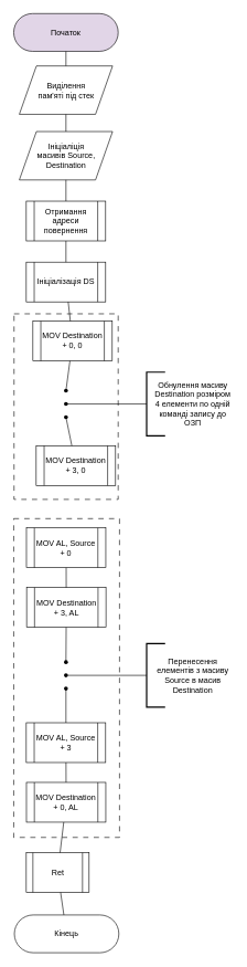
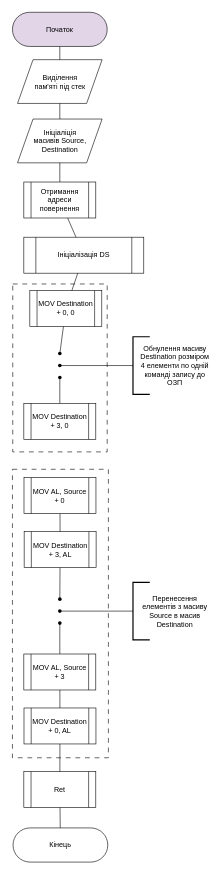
  <mxCell id="0" />
  <mxCell id="1" parent="0" />
  <mxCell id="2" value="Початок" style="rounded=1;whiteSpace=wrap;html=1;arcSize=50;fillColor=#e1d5e7;" parent="1" vertex="1"><mxGeometry x="20" y="20" width="158" height="57" as="geometry" /></mxCell>
  <mxCell id="3" value="Кінець" style="rounded=1;whiteSpace=wrap;html=1;arcSize=50;" parent="1" vertex="1"><mxGeometry x="21" y="1380" width="158" height="57" as="geometry" /></mxCell>
  <mxCell id="4" value="&lt;div&gt;Виділення&lt;/div&gt;&lt;div&gt;пам'яті під стек&lt;/div&gt;" style="shape=parallelogram;perimeter=parallelogramPerimeter;whiteSpace=wrap;html=1;fixedSize=1;size=25.8;" parent="1" vertex="1"><mxGeometry x="28.5" y="99" width="141" height="73" as="geometry" /></mxCell>
  <mxCell id="5" value="&lt;div&gt;Ініціаліція&lt;/div&gt;&lt;div&gt;масивів Source, Destination&lt;/div&gt;" style="shape=parallelogram;perimeter=parallelogramPerimeter;whiteSpace=wrap;html=1;fixedSize=1;size=25.8;" parent="1" vertex="1"><mxGeometry x="28.5" y="198" width="141" height="73" as="geometry" /></mxCell>
  <mxCell id="6" value="" style="endArrow=none;html=1;rounded=0;" parent="1" source="5" target="4" edge="1"><mxGeometry width="50" height="50" relative="1" as="geometry"><mxPoint x="111" y="256" as="sourcePoint" /><mxPoint x="161" y="206" as="targetPoint" /></mxGeometry></mxCell>
  <mxCell id="7" value="" style="endArrow=none;html=1;rounded=0;" parent="1" source="4" target="2" edge="1"><mxGeometry width="50" height="50" relative="1" as="geometry"><mxPoint x="109" y="208" as="sourcePoint" /><mxPoint x="109" y="182" as="targetPoint" /></mxGeometry></mxCell>
- <mxCell id="8" value="Ret" style="shape=process;whiteSpace=wrap;html=1;backgroundOutline=1;" parent="1" vertex="1"><mxGeometry x="39" y="1286" width="95" height="60" as="geometry" /></mxCell>
+ <mxCell id="8" value="Ret" style="shape=process;whiteSpace=wrap;html=1;backgroundOutline=1;" parent="1" vertex="1"><mxGeometry x="39" y="1286" width="120" height="60" as="geometry" /></mxCell>
  <mxCell id="9" value="" style="endArrow=none;html=1;rounded=0;" parent="1" source="3" target="8" edge="1"><mxGeometry width="50" height="50" relative="1" as="geometry"><mxPoint x="149" y="1288" as="sourcePoint" /><mxPoint x="199" y="1238" as="targetPoint" /></mxGeometry></mxCell>
  <mxCell id="10" value="Отримання адреси повернення" style="shape=process;whiteSpace=wrap;html=1;backgroundOutline=1;" parent="1" vertex="1"><mxGeometry x="39" y="303" width="120" height="60" as="geometry" /></mxCell>
  <mxCell id="11" value="" style="endArrow=none;html=1;rounded=0;" parent="1" source="10" target="5" edge="1"><mxGeometry width="50" height="50" relative="1" as="geometry"><mxPoint x="147" y="430" as="sourcePoint" /><mxPoint x="197" y="380" as="targetPoint" /></mxGeometry></mxCell>
- <mxCell id="12" value="Ініціалізація DS" style="shape=process;whiteSpace=wrap;html=1;backgroundOutline=1;" parent="1" vertex="1"><mxGeometry x="39" y="395" width="120" height="60" as="geometry" /></mxCell>
+ <mxCell id="12" value="Ініціалізація DS" style="shape=process;whiteSpace=wrap;html=1;backgroundOutline=1;" parent="1" vertex="1"><mxGeometry x="39" y="395" width="200" height="60" as="geometry" /></mxCell>
  <mxCell id="13" value="" style="endArrow=none;html=1;rounded=0;" parent="1" source="12" target="10" edge="1"><mxGeometry width="50" height="50" relative="1" as="geometry"><mxPoint x="147" y="430" as="sourcePoint" /><mxPoint x="197" y="380" as="targetPoint" /></mxGeometry></mxCell>
  <mxCell id="14" value="" style="rounded=0;whiteSpace=wrap;html=1;fillStyle=auto;fillColor=none;dashed=1;dashPattern=8 8;" parent="1" vertex="1"><mxGeometry x="20.5" y="473" width="157.5" height="280" as="geometry" /></mxCell>
  <mxCell id="15" value="" style="strokeWidth=2;html=1;shape=mxgraph.flowchart.annotation_1;align=left;pointerEvents=1;" parent="1" vertex="1"><mxGeometry x="221" y="561" width="28" height="96" as="geometry" /></mxCell>
  <mxCell id="16" value="" style="endArrow=none;html=1;rounded=0;entryX=0;entryY=0.5;entryDx=0;entryDy=0;entryPerimeter=0;" parent="1" source="20" target="15" edge="1"><mxGeometry width="50" height="50" relative="1" as="geometry"><mxPoint x="135" y="611" as="sourcePoint" /><mxPoint x="271" y="613" as="targetPoint" /></mxGeometry></mxCell>
  <mxCell id="17" value="MOV Destination + 0, 0" style="shape=process;whiteSpace=wrap;html=1;backgroundOutline=1;" parent="1" vertex="1"><mxGeometry x="49" y="484" width="120" height="60" as="geometry" /></mxCell>
  <mxCell id="18" value="" style="endArrow=none;html=1;rounded=0;" parent="1" source="17" target="12" edge="1"><mxGeometry width="50" height="50" relative="1" as="geometry"><mxPoint x="172" y="530" as="sourcePoint" /><mxPoint x="222" y="480" as="targetPoint" /></mxGeometry></mxCell>
- <mxCell id="19" value="MOV Destination + 3, 0" style="shape=process;whiteSpace=wrap;html=1;backgroundOutline=1;" parent="1" vertex="1"><mxGeometry x="54" y="672" width="120" height="60" as="geometry" /></mxCell>
+ <mxCell id="19" value="MOV Destination + 3, 0" style="shape=process;whiteSpace=wrap;html=1;backgroundOutline=1;" parent="1" vertex="1"><mxGeometry x="39" y="672" width="120" height="60" as="geometry" /></mxCell>
  <mxCell id="20" value="" style="shape=waypoint;sketch=0;fillStyle=solid;size=6;pointerEvents=1;points=[];fillColor=none;resizable=0;rotatable=0;perimeter=centerPerimeter;snapToPoint=1;" parent="1" vertex="1"><mxGeometry x="89" y="599" width="20" height="20" as="geometry" /></mxCell>
  <mxCell id="21" value="" style="shape=waypoint;sketch=0;fillStyle=solid;size=6;pointerEvents=1;points=[];fillColor=none;resizable=0;rotatable=0;perimeter=centerPerimeter;snapToPoint=1;" parent="1" vertex="1"><mxGeometry x="89" y="619" width="20" height="20" as="geometry" /></mxCell>
  <mxCell id="22" value="" style="shape=waypoint;sketch=0;fillStyle=solid;size=6;pointerEvents=1;points=[];fillColor=none;resizable=0;rotatable=0;perimeter=centerPerimeter;snapToPoint=1;" parent="1" vertex="1"><mxGeometry x="89" y="579" width="20" height="20" as="geometry" /></mxCell>
  <mxCell id="23" value="" style="endArrow=none;html=1;rounded=0;entryX=0.817;entryY=0.617;entryDx=0;entryDy=0;entryPerimeter=0;" parent="1" source="19" target="21" edge="1"><mxGeometry width="50" height="50" relative="1" as="geometry"><mxPoint x="122" y="652" as="sourcePoint" /><mxPoint x="172" y="602" as="targetPoint" /></mxGeometry></mxCell>
  <mxCell id="24" value="" style="endArrow=none;html=1;rounded=0;" parent="1" source="22" target="17" edge="1"><mxGeometry width="50" height="50" relative="1" as="geometry"><mxPoint x="109" y="682" as="sourcePoint" /><mxPoint x="109" y="639" as="targetPoint" /></mxGeometry></mxCell>
  <mxCell id="25" value="Обнулення масиву Destination розміром 4 елементи по одній команді запису до ОЗП" style="rounded=0;whiteSpace=wrap;html=1;strokeColor=none;" parent="1" vertex="1"><mxGeometry x="231" y="569.5" width="120" height="79" as="geometry" /></mxCell>
  <mxCell id="26" value="MOV AL, Source + 0" style="shape=process;whiteSpace=wrap;html=1;backgroundOutline=1;" parent="1" vertex="1"><mxGeometry x="39.25" y="796" width="120" height="60" as="geometry" /></mxCell>
  <mxCell id="27" value="MOV Destination + 3, AL" style="shape=process;whiteSpace=wrap;html=1;backgroundOutline=1;" parent="1" vertex="1"><mxGeometry x="39.5" y="886" width="120" height="60" as="geometry" /></mxCell>
  <mxCell id="28" value="" style="endArrow=none;html=1;rounded=0;" parent="1" source="27" target="26" edge="1"><mxGeometry width="50" height="50" relative="1" as="geometry"><mxPoint x="157.25" y="964" as="sourcePoint" /><mxPoint x="207.25" y="914" as="targetPoint" /></mxGeometry></mxCell>
  <mxCell id="29" value="MOV AL, Source + 3" style="shape=process;whiteSpace=wrap;html=1;backgroundOutline=1;" parent="1" vertex="1"><mxGeometry x="39" y="1090" width="120" height="60" as="geometry" /></mxCell>
  <mxCell id="30" value="MOV Destination + 0, AL" style="shape=process;whiteSpace=wrap;html=1;backgroundOutline=1;" parent="1" vertex="1"><mxGeometry x="39.25" y="1180" width="120" height="60" as="geometry" /></mxCell>
  <mxCell id="31" value="" style="endArrow=none;html=1;rounded=0;" parent="1" source="30" target="29" edge="1"><mxGeometry width="50" height="50" relative="1" as="geometry"><mxPoint x="157" y="1258" as="sourcePoint" /><mxPoint x="207" y="1208" as="targetPoint" /></mxGeometry></mxCell>
  <mxCell id="32" value="" style="endArrow=none;html=1;rounded=0;" parent="1" source="8" target="30" edge="1"><mxGeometry width="50" height="50" relative="1" as="geometry"><mxPoint x="153.25" y="1331" as="sourcePoint" /><mxPoint x="203.25" y="1281" as="targetPoint" /></mxGeometry></mxCell>
  <mxCell id="33" value="" style="rounded=0;whiteSpace=wrap;html=1;fillStyle=auto;fillColor=none;dashed=1;dashPattern=8 8;" parent="1" vertex="1"><mxGeometry x="20" y="782" width="160" height="481" as="geometry" /></mxCell>
  <mxCell id="34" value="" style="strokeWidth=2;html=1;shape=mxgraph.flowchart.annotation_1;align=left;pointerEvents=1;" parent="1" vertex="1"><mxGeometry x="221" y="970.5" width="28" height="96" as="geometry" /></mxCell>
  <mxCell id="35" value="" style="endArrow=none;html=1;rounded=0;entryX=0;entryY=0.5;entryDx=0;entryDy=0;entryPerimeter=0;" parent="1" source="36" target="34" edge="1"><mxGeometry width="50" height="50" relative="1" as="geometry"><mxPoint x="135" y="1020.5" as="sourcePoint" /><mxPoint x="271" y="1022.5" as="targetPoint" /></mxGeometry></mxCell>
  <mxCell id="36" value="" style="shape=waypoint;sketch=0;fillStyle=solid;size=6;pointerEvents=1;points=[];fillColor=none;resizable=0;rotatable=0;perimeter=centerPerimeter;snapToPoint=1;" parent="1" vertex="1"><mxGeometry x="89" y="1008.5" width="20" height="20" as="geometry" /></mxCell>
  <mxCell id="37" value="" style="shape=waypoint;sketch=0;fillStyle=solid;size=6;pointerEvents=1;points=[];fillColor=none;resizable=0;rotatable=0;perimeter=centerPerimeter;snapToPoint=1;" parent="1" vertex="1"><mxGeometry x="89" y="1028.5" width="20" height="20" as="geometry" /></mxCell>
  <mxCell id="38" value="" style="shape=waypoint;sketch=0;fillStyle=solid;size=6;pointerEvents=1;points=[];fillColor=none;resizable=0;rotatable=0;perimeter=centerPerimeter;snapToPoint=1;" parent="1" vertex="1"><mxGeometry x="89" y="988.5" width="20" height="20" as="geometry" /></mxCell>
  <mxCell id="39" value="Перенесення елементів з масиву Source в масив Destination" style="rounded=0;whiteSpace=wrap;html=1;strokeColor=none;" parent="1" vertex="1"><mxGeometry x="231" y="979" width="120" height="79" as="geometry" /></mxCell>
  <mxCell id="40" value="" style="endArrow=none;html=1;rounded=0;exitX=0.712;exitY=0.321;exitDx=0;exitDy=0;exitPerimeter=0;" parent="1" source="38" target="27" edge="1"><mxGeometry width="50" height="50" relative="1" as="geometry"><mxPoint x="139" y="993" as="sourcePoint" /><mxPoint x="189" y="943" as="targetPoint" /></mxGeometry></mxCell>
  <mxCell id="41" value="" style="endArrow=none;html=1;rounded=0;entryX=0.442;entryY=0.706;entryDx=0;entryDy=0;entryPerimeter=0;" parent="1" source="29" target="37" edge="1"><mxGeometry width="50" height="50" relative="1" as="geometry"><mxPoint x="139" y="993" as="sourcePoint" /><mxPoint x="189" y="943" as="targetPoint" /></mxGeometry></mxCell>
